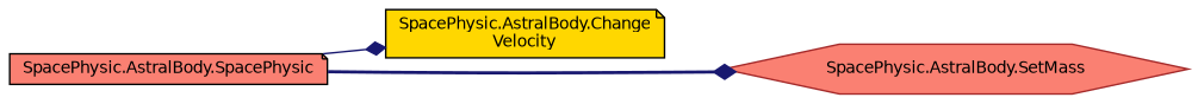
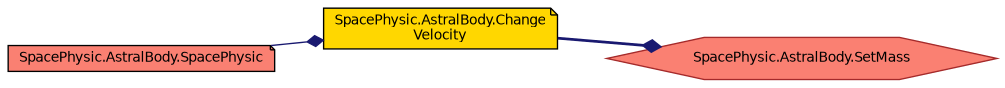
  digraph {
    rankdir=LR
    node [color=black fillcolor=salmon fontname=Helvetica fontsize=10 shape=note style=filled]
    edge [arrowhead=diamond color=midnightblue fontname=Helvetica fontsize=10 labelfontname=Helvetica labelfontsize=10]
    n1 [fontcolor=black height=0.2 label="SpacePhysic.AstralBody.SpacePhysic" width=0.4]
    n2 [fillcolor=gold height=0.2 label="SpacePhysic.AstralBody.Change\lVelocity" width=0.4]
    n3 [color=brown height=0.2 label="SpacePhysic.AstralBody.SetMass" shape=hexagon width=0.4]
    n1 -> n2 [style=solid]
-   n1 -> n3 [style=bold]
+   n2 -> n3 [style=bold]
  }
